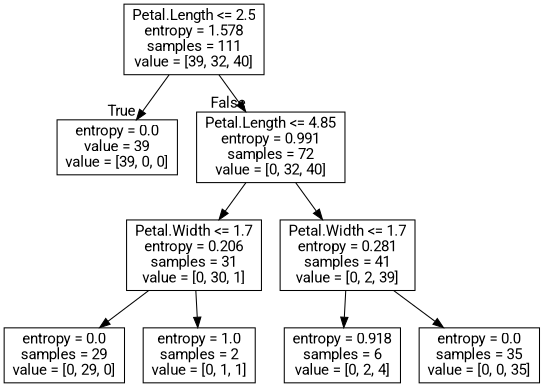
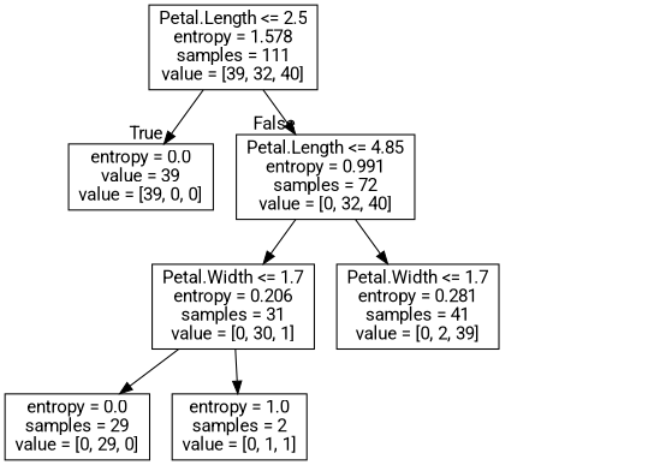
  digraph {
    fontname=Roboto
    node [fontname=Roboto shape=box]
    edge [fontname=Roboto]
    n1 [label="Petal.Length <= 2.5\nentropy = 1.578\nsamples = 111\nvalue = [39, 32, 40]"]
    n2 [label="entropy = 0.0\nvalue = 39\nvalue = [39, 0, 0]"]
    n3 [label="Petal.Length <= 4.85\nentropy = 0.991\nsamples = 72\nvalue = [0, 32, 40]"]
    n4 [label="Petal.Width <= 1.7\nentropy = 0.206\nsamples = 31\nvalue = [0, 30, 1]"]
    n5 [label="Petal.Width <= 1.7\nentropy = 0.281\nsamples = 41\nvalue = [0, 2, 39]"]
    n6 [label="entropy = 0.0\nsamples = 29\nvalue = [0, 29, 0]"]
    n7 [label="entropy = 1.0\nsamples = 2\nvalue = [0, 1, 1]"]
-   n8 [label="entropy = 0.918\nsamples = 6\nvalue = [0, 2, 4]"]
-   n9 [label="entropy = 0.0\nsamples = 35\nvalue = [0, 0, 35]"]
    n1 -> n2 [headlabel=True labelangle=45 labeldistance=2.5]
    n1 -> n3 [headlabel=False labelangle=-45 labeldistance=2.5]
    n3 -> n4
    n3 -> n5
    n4 -> n6
    n4 -> n7
-   n5 -> n8
-   n5 -> n9
  }
